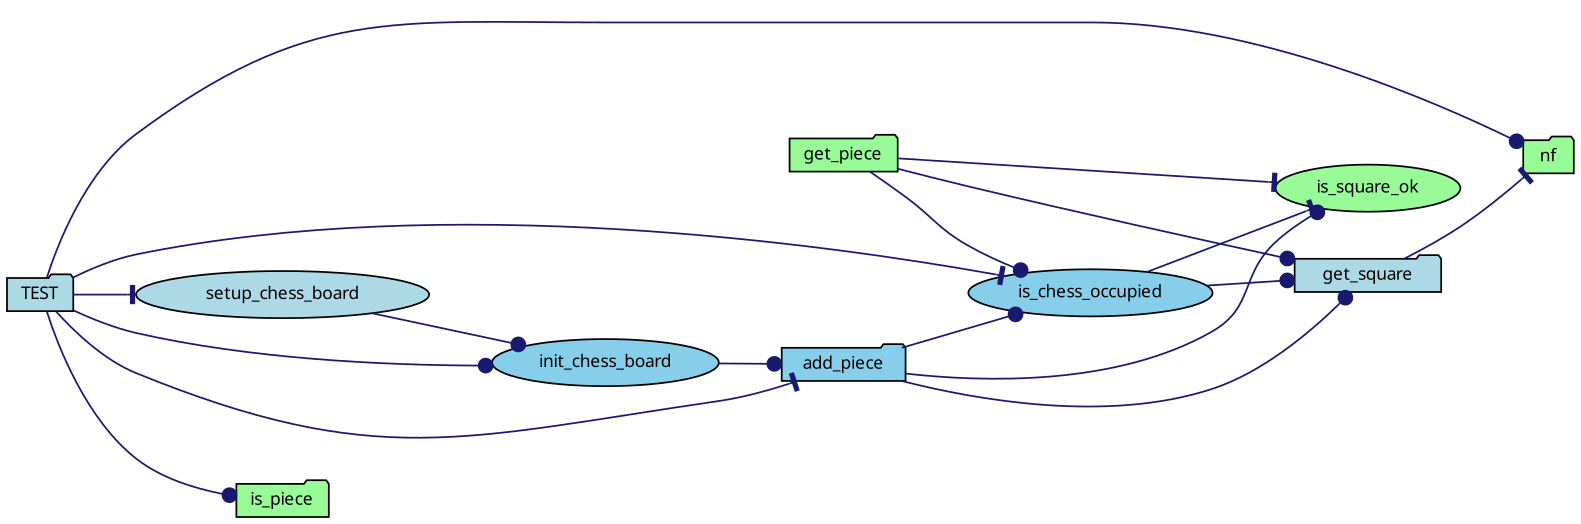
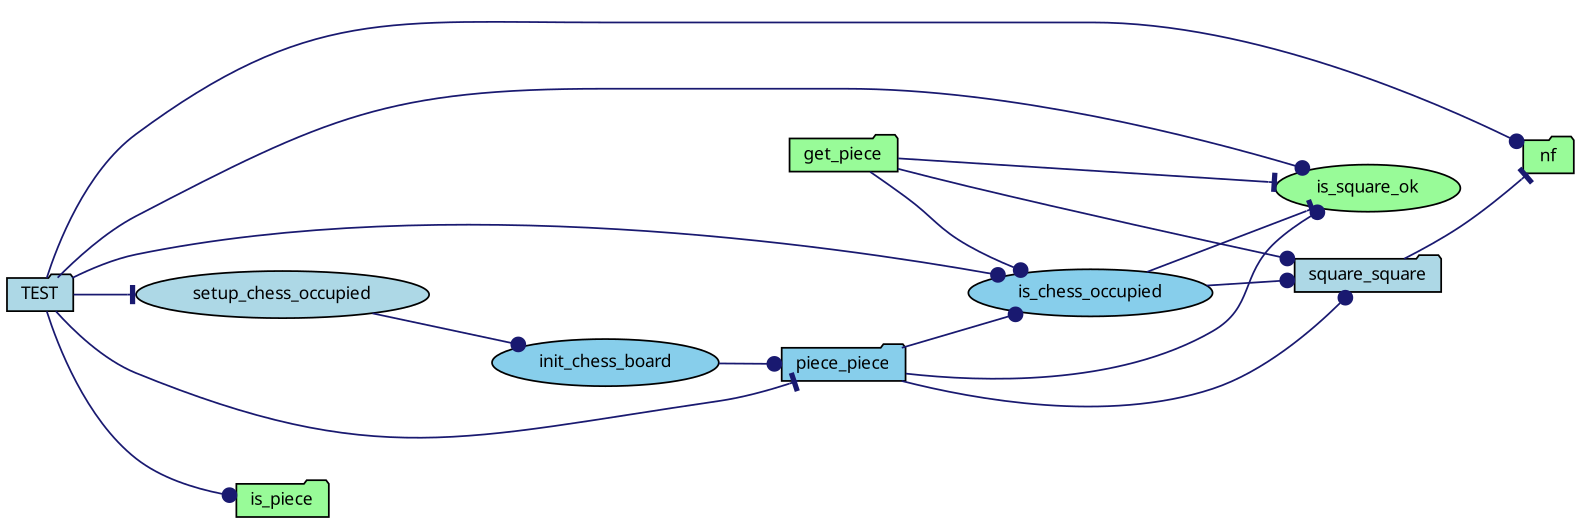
  digraph {
    rankdir=LR
    node [color=black fillcolor=palegreen fontname="FreeSans.ttf" fontsize=10 shape=folder style=filled]
    edge [arrowhead=dot color=midnightblue fontname="FreeSans.ttf" fontsize=10 labelfontname="FreeSans.ttf" labelfontsize=10 style=solid]
    n1 [fillcolor=lightblue fontcolor=black height=0.2 label=TEST width=0.4]
-   n2 [fillcolor=skyblue height=0.2 label=add_piece width=0.4]
+   n2 [fillcolor=skyblue height=0.2 label=piece_piece width=0.4]
    n3 [fillcolor=skyblue height=0.2 label=is_chess_occupied shape=ellipse width=0.4]
    n4 [fillcolor=skyblue height=0.2 label=init_chess_board shape=ellipse width=0.4]
    n5 [height=0.2 label=is_piece width=0.4]
-   n6 [fillcolor=lightblue height=0.2 label=setup_chess_board shape=ellipse width=0.4]
+   n6 [fillcolor=lightblue height=0.2 label=setup_chess_occupied shape=ellipse width=0.4]
    n7 [height=0.2 label=nf width=0.4]
-   n8 [fillcolor=lightblue height=0.2 label=get_square width=0.4]
+   n8 [fillcolor=lightblue height=0.2 label=square_square width=0.4]
    n9 [height=0.2 label=is_square_ok shape=ellipse width=0.4]
    n10 [height=0.2 label=get_piece width=0.4]
    n1 -> n2 [arrowhead=tee]
-   n1 -> n3 [arrowhead=tee]
-   n1 -> n4
+   n1 -> n3
+   n1 -> n9
    n1 -> n5
    n1 -> n6 [arrowhead=tee]
    n1 -> n7
    n2 -> n3
    n2 -> n8
    n2 -> n9
    n3 -> n8
    n3 -> n9 [arrowhead=tee]
    n4 -> n2
    n6 -> n4
    n8 -> n7 [arrowhead=tee]
    n10 -> n3
    n10 -> n8
    n10 -> n9 [arrowhead=tee]
  }
